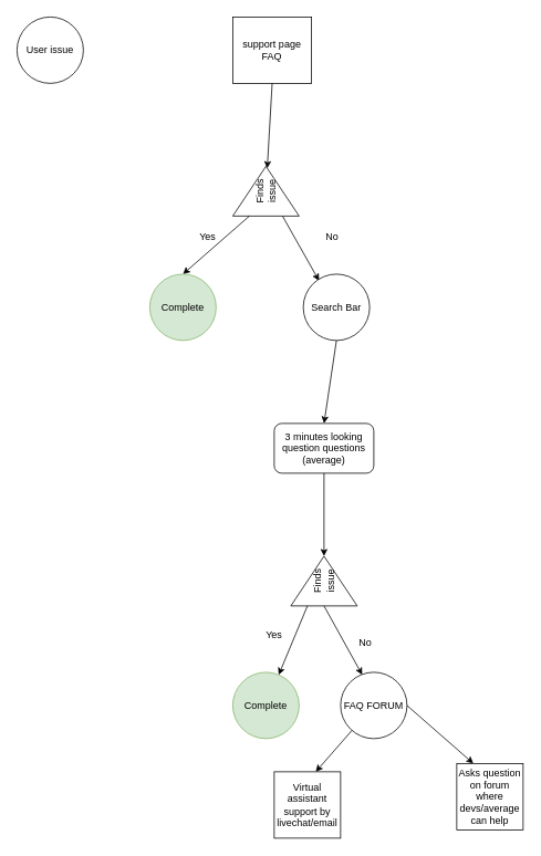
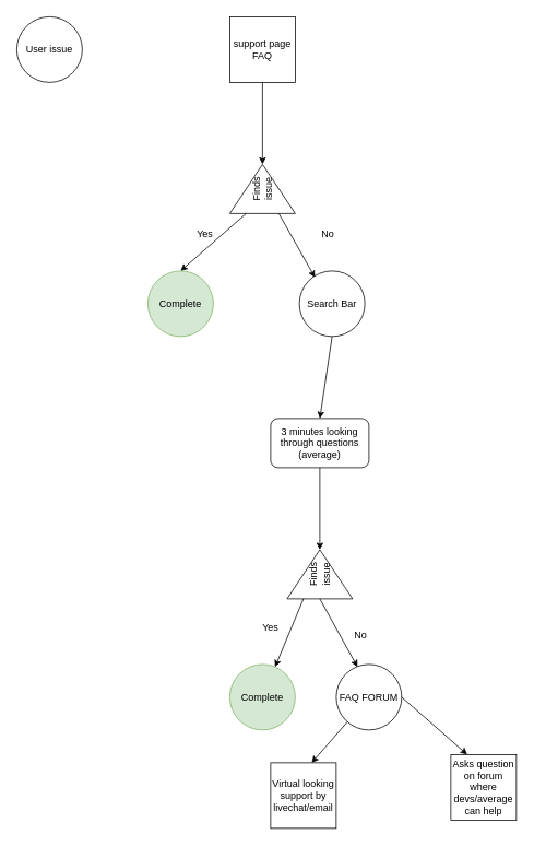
  <mxCell id="0" />
  <mxCell id="1" parent="0" />
  <mxCell id="2" value="User issue" style="ellipse;whiteSpace=wrap;html=1;aspect=fixed;" vertex="1" parent="1"><mxGeometry x="20" y="20" width="80" height="80" as="geometry" /></mxCell>
- <mxCell id="3" value="support page&lt;br&gt;FAQ" style="whiteSpace=wrap;html=1;aspect=fixed;" vertex="1" parent="1"><mxGeometry x="280" y="20" width="95" height="80" as="geometry" /></mxCell>
+ <mxCell id="3" value="support page&lt;br&gt;FAQ" style="whiteSpace=wrap;html=1;aspect=fixed;" vertex="1" parent="1"><mxGeometry x="280" y="20" width="80" height="80" as="geometry" /></mxCell>
  <mxCell id="4" value="Finds issue" style="triangle;whiteSpace=wrap;html=1;rotation=-90;" vertex="1" parent="1"><mxGeometry x="290" y="190" width="60" height="80" as="geometry" /></mxCell>
  <mxCell id="5" value="" style="endArrow=classic;html=1;rounded=0;exitX=0.5;exitY=1;exitDx=0;exitDy=0;" edge="1" parent="1" source="3" target="4"><mxGeometry width="50" height="50" relative="1" as="geometry"><mxPoint x="290" y="170" as="sourcePoint" /><mxPoint x="340" y="120" as="targetPoint" /></mxGeometry></mxCell>
  <mxCell id="6" value="" style="endArrow=classic;html=1;rounded=0;exitX=0;exitY=0.75;exitDx=0;exitDy=0;entryX=0.238;entryY=0.1;entryDx=0;entryDy=0;entryPerimeter=0;" edge="1" parent="1" source="4" target="7"><mxGeometry width="50" height="50" relative="1" as="geometry"><mxPoint x="340" y="370" as="sourcePoint" /><mxPoint x="390" y="320" as="targetPoint" /></mxGeometry></mxCell>
  <mxCell id="7" value="Search Bar" style="ellipse;whiteSpace=wrap;html=1;aspect=fixed;" vertex="1" parent="1"><mxGeometry x="365" y="330" width="80" height="80" as="geometry" /></mxCell>
  <mxCell id="8" value="" style="endArrow=classic;html=1;rounded=0;exitX=0;exitY=0.25;exitDx=0;exitDy=0;entryX=0.5;entryY=0;entryDx=0;entryDy=0;" edge="1" parent="1" source="4" target="9"><mxGeometry width="50" height="50" relative="1" as="geometry"><mxPoint x="290" y="330" as="sourcePoint" /><mxPoint x="260" y="330" as="targetPoint" /></mxGeometry></mxCell>
  <mxCell id="9" value="Complete" style="ellipse;whiteSpace=wrap;html=1;aspect=fixed;fillColor=#d5e8d4;strokeColor=#82b366;" vertex="1" parent="1"><mxGeometry x="180" y="330" width="80" height="80" as="geometry" /></mxCell>
  <mxCell id="10" value="Yes" style="text;html=1;strokeColor=none;fillColor=none;align=center;verticalAlign=middle;whiteSpace=wrap;rounded=0;" vertex="1" parent="1"><mxGeometry x="220" y="270" width="60" height="30" as="geometry" /></mxCell>
  <mxCell id="11" value="No" style="text;html=1;strokeColor=none;fillColor=none;align=center;verticalAlign=middle;whiteSpace=wrap;rounded=0;" vertex="1" parent="1"><mxGeometry x="370" y="270" width="60" height="30" as="geometry" /></mxCell>
  <mxCell id="12" value="" style="endArrow=classic;html=1;rounded=0;exitX=0.5;exitY=1;exitDx=0;exitDy=0;" edge="1" parent="1" source="7"><mxGeometry width="50" height="50" relative="1" as="geometry"><mxPoint x="420" y="510" as="sourcePoint" /><mxPoint x="390" y="510" as="targetPoint" /></mxGeometry></mxCell>
- <mxCell id="13" value="3 minutes looking question questions (average)" style="rounded=1;whiteSpace=wrap;html=1;" vertex="1" parent="1"><mxGeometry x="330" y="510" width="120" height="60" as="geometry" /></mxCell>
+ <mxCell id="13" value="3 minutes looking through questions (average)" style="rounded=1;whiteSpace=wrap;html=1;" vertex="1" parent="1"><mxGeometry x="330" y="510" width="120" height="60" as="geometry" /></mxCell>
  <mxCell id="14" value="Finds issue" style="triangle;whiteSpace=wrap;html=1;rotation=-90;" vertex="1" parent="1"><mxGeometry x="360" y="660" width="60" height="80" as="geometry" /></mxCell>
  <mxCell id="15" value="" style="endArrow=classic;html=1;rounded=0;exitX=0.5;exitY=1;exitDx=0;exitDy=0;entryX=1;entryY=0.5;entryDx=0;entryDy=0;" edge="1" parent="1" source="13" target="14"><mxGeometry width="50" height="50" relative="1" as="geometry"><mxPoint x="350" y="660" as="sourcePoint" /><mxPoint x="400" y="610" as="targetPoint" /></mxGeometry></mxCell>
  <mxCell id="16" value="" style="endArrow=classic;html=1;rounded=0;exitX=0;exitY=0.5;exitDx=0;exitDy=0;entryX=0.325;entryY=0.038;entryDx=0;entryDy=0;entryPerimeter=0;" edge="1" parent="1" source="14" target="18"><mxGeometry width="50" height="50" relative="1" as="geometry"><mxPoint x="390" y="810" as="sourcePoint" /><mxPoint x="440" y="780" as="targetPoint" /></mxGeometry></mxCell>
  <mxCell id="17" value="" style="endArrow=classic;html=1;rounded=0;exitX=0;exitY=0.25;exitDx=0;exitDy=0;" edge="1" parent="1" source="14" target="19"><mxGeometry width="50" height="50" relative="1" as="geometry"><mxPoint x="330" y="800" as="sourcePoint" /><mxPoint x="320" y="810" as="targetPoint" /></mxGeometry></mxCell>
  <mxCell id="18" value="FAQ FORUM" style="ellipse;whiteSpace=wrap;html=1;aspect=fixed;" vertex="1" parent="1"><mxGeometry x="410" y="810" width="80" height="80" as="geometry" /></mxCell>
  <mxCell id="19" value="Complete" style="ellipse;whiteSpace=wrap;html=1;aspect=fixed;fillColor=#d5e8d4;strokeColor=#82b366;" vertex="1" parent="1"><mxGeometry x="280" y="810" width="80" height="80" as="geometry" /></mxCell>
  <mxCell id="20" value="Yes" style="text;html=1;strokeColor=none;fillColor=none;align=center;verticalAlign=middle;whiteSpace=wrap;rounded=0;" vertex="1" parent="1"><mxGeometry x="300" y="750" width="60" height="30" as="geometry" /></mxCell>
  <mxCell id="21" value="No" style="text;html=1;strokeColor=none;fillColor=none;align=center;verticalAlign=middle;whiteSpace=wrap;rounded=0;" vertex="1" parent="1"><mxGeometry x="410" y="760" width="60" height="30" as="geometry" /></mxCell>
  <mxCell id="22" value="" style="endArrow=classic;html=1;rounded=0;exitX=1;exitY=0.5;exitDx=0;exitDy=0;" edge="1" parent="1" source="18"><mxGeometry width="50" height="50" relative="1" as="geometry"><mxPoint x="530" y="930" as="sourcePoint" /><mxPoint x="570" y="920" as="targetPoint" /></mxGeometry></mxCell>
  <mxCell id="23" value="Asks question on forum where devs/average can help" style="whiteSpace=wrap;html=1;aspect=fixed;" vertex="1" parent="1"><mxGeometry x="550" y="920" width="80" height="80" as="geometry" /></mxCell>
  <mxCell id="24" value="" style="endArrow=classic;html=1;rounded=0;" edge="1" parent="1" source="18"><mxGeometry width="50" height="50" relative="1" as="geometry"><mxPoint x="400" y="970" as="sourcePoint" /><mxPoint x="380" y="930" as="targetPoint" /></mxGeometry></mxCell>
- <mxCell id="25" value="Virtual assistant support by livechat/email" style="whiteSpace=wrap;html=1;aspect=fixed;" vertex="1" parent="1"><mxGeometry x="330" y="930" width="80" height="80" as="geometry" /></mxCell>
+ <mxCell id="25" value="Virtual looking support by livechat/email" style="whiteSpace=wrap;html=1;aspect=fixed;" vertex="1" parent="1"><mxGeometry x="330" y="930" width="80" height="80" as="geometry" /></mxCell>
